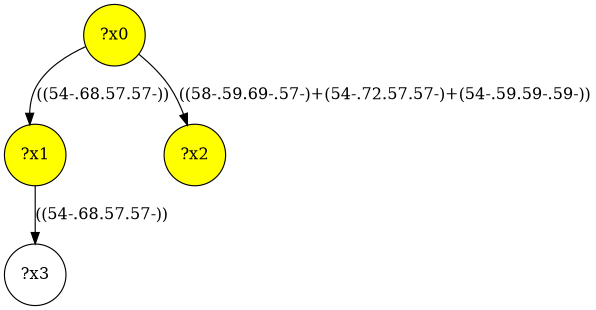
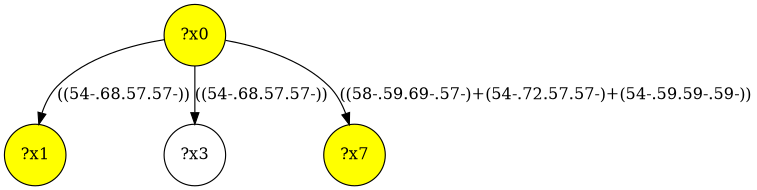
  digraph {
    node [fillcolor=yellow shape=circle style="filled,"]
    n1 [label="?x1"]
    n2 [label="?x3" fillcolor="" style=""]
-   n3 [label="?x2"]
+   n3 [label="?x7"]
    n4 [label="?x0"]
-   n1 -> n2 [label="((54-.68.57.57-))"]
+   n4 -> n2 [label="((54-.68.57.57-))"]
    n4 -> n1 [label="((54-.68.57.57-))"]
    n4 -> n3 [label="((58-.59.69-.57-)+(54-.72.57.57-)+(54-.59.59-.59-))"]
  }
